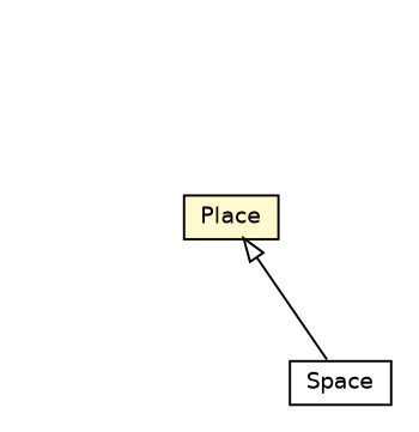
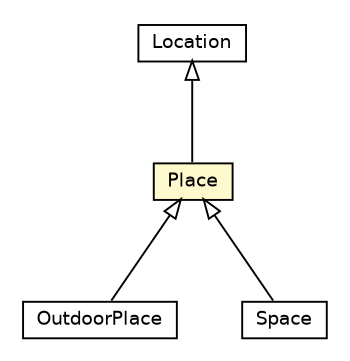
  digraph {
    nodesep=0.25
    ranksep=0.5
    node [fontcolor=black fontname=Helvetica fontsize=10.0 shape=plaintext]
    edge [arrowtail=empty dir=back fontname=Helvetica fontsize=10 headport=p labelfontname=Helvetica labelfontsize=10 tailport=p]
+   n1 [label=<<table title="org.universAAL.ontology.location.Location" border="0" cellborder="1" cellspacing="0" cellpadding="2" port="p" href="./Location.html"> 		<tr><td><table border="0" cellspacing="0" cellpadding="1"> <tr><td align="center" balign="center"> Location </td></tr> 		</table></td></tr> 		</table>>]
    n2 [label=<<table title="org.universAAL.ontology.location.Place" border="0" cellborder="1" cellspacing="0" cellpadding="2" port="p" bgcolor="lemonChiffon" href="./Place.html"> 		<tr><td><table border="0" cellspacing="0" cellpadding="1"> <tr><td align="center" balign="center"> Place </td></tr> 		</table></td></tr> 		</table>>]
+   n3 [label=<<table title="org.universAAL.ontology.location.outdoor.OutdoorPlace" border="0" cellborder="1" cellspacing="0" cellpadding="2" port="p" href="./outdoor/OutdoorPlace.html"> 		<tr><td><table border="0" cellspacing="0" cellpadding="1"> <tr><td align="center" balign="center"> OutdoorPlace </td></tr> 		</table></td></tr> 		</table>>]
    n4 [label=<<table title="org.universAAL.ontology.profile.Space" border="0" cellborder="1" cellspacing="0" cellpadding="2" port="p" href="../profile/Space.html"> 		<tr><td><table border="0" cellspacing="0" cellpadding="1"> <tr><td align="center" balign="center"> Space </td></tr> 		</table></td></tr> 		</table>>]
+   n1 -> n2
+   n2 -> n3
    n2 -> n4
  }
